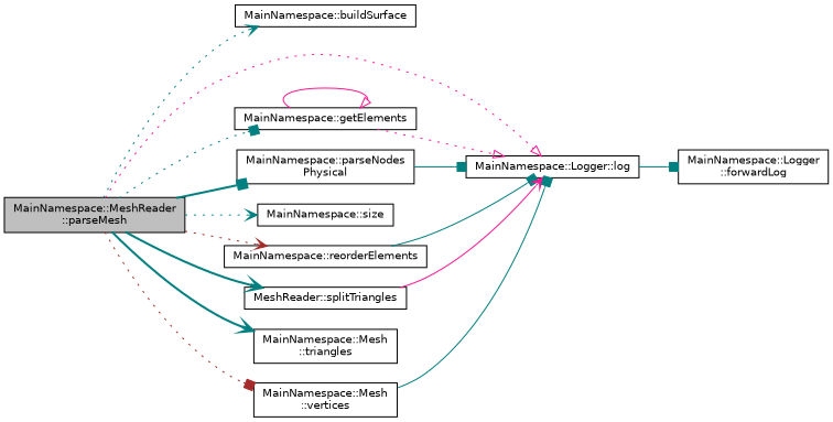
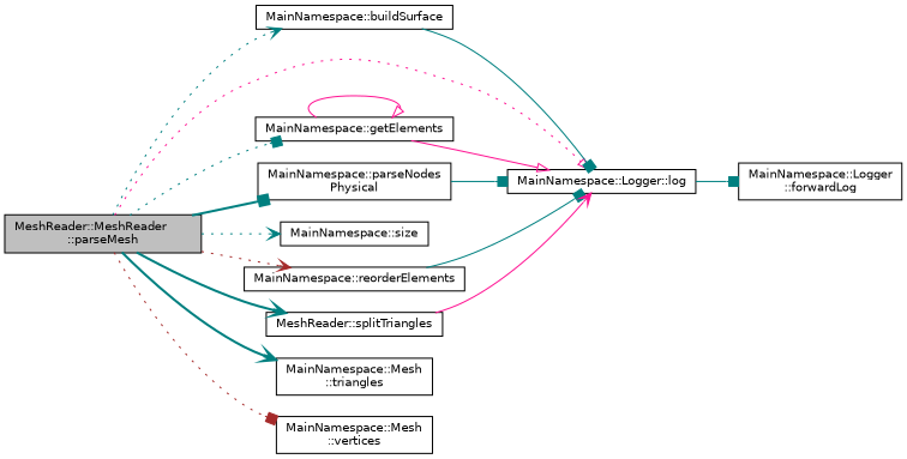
  digraph {
    rankdir=LR
    node [color=black fillcolor=white fontname=Helvetica fontsize=10 shape=record style=filled]
    edge [arrowhead=box color=teal fontname=Helvetica fontsize=10 labelfontname=Helvetica labelfontsize=10 style=dotted]
-   n1 [fillcolor=grey75 fontcolor=black height=0.2 label="MainNamespace::MeshReader\l::parseMesh" width=0.4]
+   n1 [fillcolor=grey75 fontcolor=black height=0.2 label="MeshReader::MeshReader\l::parseMesh" width=0.4]
    n2 [height=0.2 label="MainNamespace::buildSurface" width=0.4]
    n3 [height=0.2 label="MainNamespace::Logger::log" width=0.4]
    n4 [height=0.2 label="MainNamespace::getElements" width=0.4]
    n5 [height=0.2 label="MainNamespace::parseNodes\lPhysical" width=0.4]
    n6 [height=0.2 label="MainNamespace::size" width=0.4]
    n7 [height=0.2 label="MainNamespace::reorderElements" width=0.4]
    n8 [height=0.2 label="MeshReader::splitTriangles" width=0.4]
    n9 [height=0.2 label="MainNamespace::Mesh\l::triangles" width=0.4]
    n10 [height=0.2 label="MainNamespace::Mesh\l::vertices" width=0.4]
    n11 [height=0.2 label="MainNamespace::Logger\l::forwardLog" width=0.4]
    n1 -> n2 [arrowhead=vee]
    n1 -> n3 [arrowhead=onormal color=deeppink]
    n1 -> n4
    n1 -> n5 [style=bold]
    n1 -> n6 [arrowhead=vee]
    n1 -> n7 [arrowhead=vee color=brown]
    n1 -> n8 [arrowhead=vee style=bold]
    n1 -> n9 [arrowhead=vee style=bold]
    n1 -> n10 [color=brown]
-   n10 -> n3 [style=solid]
+   n2 -> n3 [style=solid]
    n3 -> n11 [style=solid]
-   n4 -> n3 [arrowhead=onormal color=deeppink]
+   n4 -> n3 [arrowhead=onormal color=deeppink style=solid]
    n4 -> n4 [arrowhead=onormal color=deeppink style=solid]
    n5 -> n3 [style=solid]
    n7 -> n3 [style=solid]
    n8 -> n3 [arrowhead=vee color=deeppink style=solid]
  }
